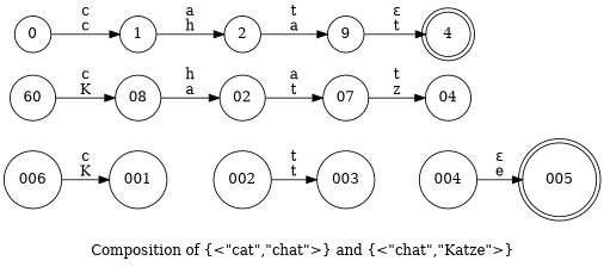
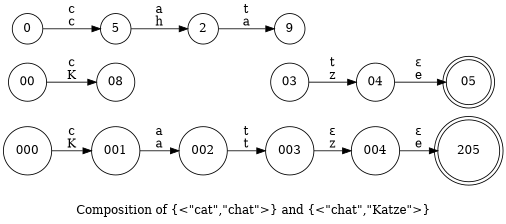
  digraph {
    label="Composition of {<\"cat\",\"chat\">} and {<\"chat\",\"Katze\">}"
    rankdir=LR
    node [shape=circle]
-   000 [label=006]
+   000
    001
    002
    003
    004
-   005 [shape=doublecircle]
+   005 [shape=doublecircle label=205]
    n7 [label=08]
-   00 [label=60]
-   02
-   03 [label=07]
+   00
+   03
    04
+   05 [shape=doublecircle]
    0
-   1
+   1 [label=5]
    2
    n16 [label=9]
-   4 [shape=doublecircle]
    000 -> 001 [label="c\nK"]
+   001 -> 002 [label="a\na"]
    002 -> 003 [label="t\nt"]
+   003 -> 004 [label="ε\nz"]
    004 -> 005 [label="ε\ne"]
-   n7 -> 02 [label="h\na"]
    00 -> n7 [label="c\nK"]
-   02 -> 03 [label="a\nt"]
    03 -> 04 [label="t\nz"]
+   04 -> 05 [label="ε\ne"]
    0 -> 1 [label="c\nc"]
    1 -> 2 [label="a\nh"]
    2 -> n16 [label="t\na"]
-   n16 -> 4 [label="ε\nt"]
  }
